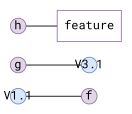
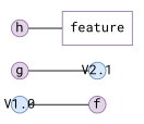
  digraph {
    bgcolor=white
    fontname="Roboto Mono"
    rankdir=LR
    node [color="#9673a6" fillcolor="#e1d5e7" fixedsize=true fontcolor=black fontname="Roboto Mono" group=gbox2 shape=circle style=filled]
    edge [arrowhead=none color=black fontname="Roboto Mono" weight=2]
-   n1 [color="#6c8ebf" fillcolor="#dae8fc" group=gbox1 label="V1.1" width=0.25]
+   n1 [color="#6c8ebf" fillcolor="#dae8fc" group=gbox1 label="V1.0" width=0.25]
    f [width=0.25]
-   n3 [color="#6c8ebf" fillcolor="#dae8fc" group=gbox1 label="V3.1" width=0.25]
+   n3 [color="#6c8ebf" fillcolor="#dae8fc" group=gbox1 label="V2.1" width=0.25]
    g [width=0.25]
    h [width=0.25]
    n6 [fixedsize=false label=feature shape=box width=0.25 style=""]
    n1 -> f
    g -> n3
    h -> n6
  }
